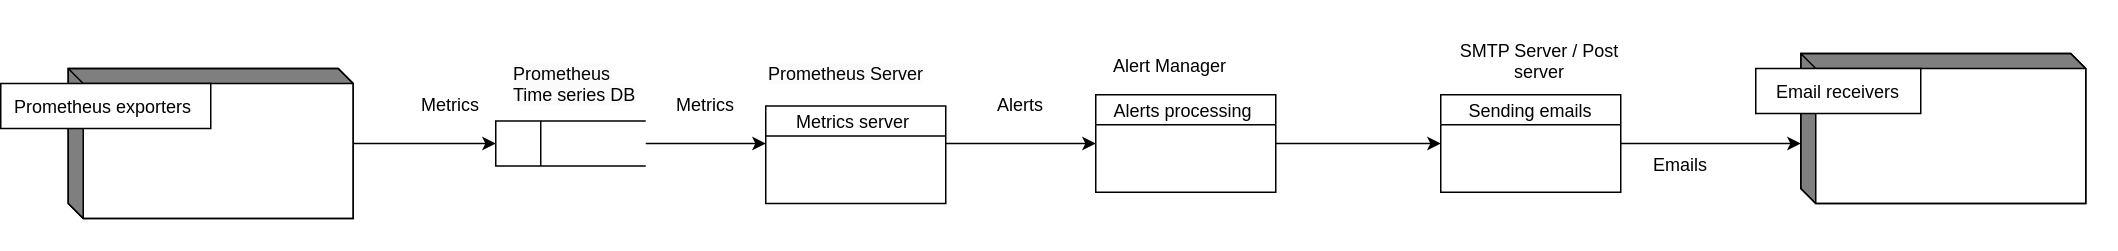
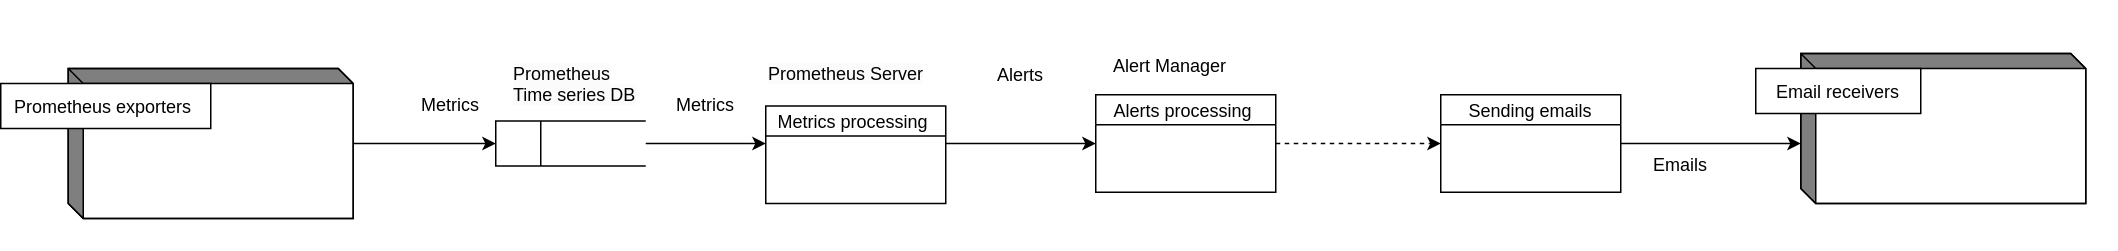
  <mxCell id="0" />
  <mxCell id="1" parent="0" />
  <mxCell id="2" value="" style="edgeStyle=orthogonalEdgeStyle;rounded=0;orthogonalLoop=1;jettySize=auto;html=1;entryX=0;entryY=0.5;entryDx=0;entryDy=0;" edge="1" parent="1" source="3" target="9"><mxGeometry relative="1" as="geometry"><mxPoint x="315" y="95" as="targetPoint" /></mxGeometry></mxCell>
  <mxCell id="3" value="" style="html=1;dashed=0;whiteSpace=wrap;shape=mxgraph.dfd.externalEntity" vertex="1" parent="1"><mxGeometry x="20" y="45" width="190" height="100" as="geometry" /></mxCell>
  <mxCell id="4" value="Prometheus exporters " style="autosize=1;part=1;resizable=0;strokeColor=inherit;fillColor=inherit;gradientColor=inherit;" vertex="1" parent="3"><mxGeometry width="140" height="30" relative="1" as="geometry"><mxPoint x="-45" y="10" as="offset" /></mxGeometry></mxCell>
  <mxCell id="5" value="Metrics" style="text;strokeColor=none;align=center;fillColor=none;html=1;verticalAlign=middle;whiteSpace=wrap;rounded=0;" vertex="1" parent="1"><mxGeometry x="245" y="55" width="60" height="30" as="geometry" /></mxCell>
  <mxCell id="6" value="" style="edgeStyle=orthogonalEdgeStyle;rounded=0;orthogonalLoop=1;jettySize=auto;html=1;entryX=0;entryY=0.5;entryDx=0;entryDy=0;" edge="1" parent="1"><mxGeometry relative="1" as="geometry"><mxPoint x="395" y="95" as="sourcePoint" /><mxPoint x="485" y="95" as="targetPoint" /></mxGeometry></mxCell>
  <mxCell id="7" value="Metrics" style="text;strokeColor=none;align=center;fillColor=none;html=1;verticalAlign=middle;whiteSpace=wrap;rounded=0;" vertex="1" parent="1"><mxGeometry x="415" y="55" width="60" height="30" as="geometry" /></mxCell>
  <mxCell id="8" value="" style="endArrow=classic;html=1;rounded=0;exitX=1;exitY=0.5;exitDx=0;exitDy=0;entryX=0;entryY=0.5;entryDx=0;entryDy=0;" edge="1" parent="1" target="14"><mxGeometry width="50" height="50" relative="1" as="geometry"><mxPoint x="575" y="95" as="sourcePoint" /><mxPoint x="685" y="125" as="targetPoint" /></mxGeometry></mxCell>
  <mxCell id="9" value="" style="html=1;dashed=0;whiteSpace=wrap;shape=mxgraph.dfd.dataStoreID;align=left;spacingLeft=3;points=[[0,0],[0.5,0],[1,0],[0,0.5],[1,0.5],[0,1],[0.5,1],[1,1]];" vertex="1" parent="1"><mxGeometry x="305" y="80" width="100" height="30" as="geometry" /></mxCell>
  <mxCell id="10" value="&lt;span style=&quot;color: rgb(0, 0, 0); font-family: Helvetica; font-size: 12px; font-style: normal; font-variant-ligatures: normal; font-variant-caps: normal; font-weight: 400; letter-spacing: normal; orphans: 2; text-align: center; text-indent: 0px; text-transform: none; widows: 2; word-spacing: 0px; -webkit-text-stroke-width: 0px; background-color: rgb(251, 251, 251); text-decoration-thickness: initial; text-decoration-style: initial; text-decoration-color: initial; float: none; display: inline !important;&quot;&gt;Prometheus&lt;/span&gt;&lt;br style=&quot;border-color: var(--border-color); color: rgb(0, 0, 0); font-family: Helvetica; font-size: 12px; font-style: normal; font-variant-ligatures: normal; font-variant-caps: normal; font-weight: 400; letter-spacing: normal; orphans: 2; text-align: center; text-indent: 0px; text-transform: none; widows: 2; word-spacing: 0px; -webkit-text-stroke-width: 0px; background-color: rgb(251, 251, 251); text-decoration-thickness: initial; text-decoration-style: initial; text-decoration-color: initial;&quot;&gt;&lt;span style=&quot;color: rgb(0, 0, 0); font-family: Helvetica; font-size: 12px; font-style: normal; font-variant-ligatures: normal; font-variant-caps: normal; font-weight: 400; letter-spacing: normal; orphans: 2; text-align: center; text-indent: 0px; text-transform: none; widows: 2; word-spacing: 0px; -webkit-text-stroke-width: 0px; background-color: rgb(251, 251, 251); text-decoration-thickness: initial; text-decoration-style: initial; text-decoration-color: initial; float: none; display: inline !important;&quot;&gt;Time series DB&lt;/span&gt;" style="text;whiteSpace=wrap;html=1;" vertex="1" parent="1"><mxGeometry x="315" y="35" width="120" height="50" as="geometry" /></mxCell>
- <mxCell id="11" value="Metrics server " style="swimlane;fontStyle=0;childLayout=stackLayout;horizontal=1;startSize=20;fillColor=#ffffff;horizontalStack=0;resizeParent=1;resizeParentMax=0;resizeLast=0;collapsible=0;marginBottom=0;swimlaneFillColor=#ffffff;" vertex="1" parent="1"><mxGeometry x="485" y="70" width="120" height="65" as="geometry" /></mxCell>
- <mxCell id="12" value="Alerts" style="text;strokeColor=none;align=center;fillColor=none;html=1;verticalAlign=middle;whiteSpace=wrap;rounded=0;" vertex="1" parent="1"><mxGeometry x="625" y="55" width="60" height="30" as="geometry" /></mxCell>
- <mxCell id="13" value="" style="edgeStyle=orthogonalEdgeStyle;rounded=0;orthogonalLoop=1;jettySize=auto;html=1;entryX=0;entryY=0.5;entryDx=0;entryDy=0;" edge="1" parent="1" source="14" target="18"><mxGeometry relative="1" as="geometry"><mxPoint x="925" y="95" as="targetPoint" /></mxGeometry></mxCell>
+ <mxCell id="11" value="Metrics processing " style="swimlane;fontStyle=0;childLayout=stackLayout;horizontal=1;startSize=20;fillColor=#ffffff;horizontalStack=0;resizeParent=1;resizeParentMax=0;resizeLast=0;collapsible=0;marginBottom=0;swimlaneFillColor=#ffffff;" vertex="1" parent="1"><mxGeometry x="485" y="70" width="120" height="65" as="geometry" /></mxCell>
+ <mxCell id="12" value="Alerts" style="text;strokeColor=none;align=center;fillColor=none;html=1;verticalAlign=middle;whiteSpace=wrap;rounded=0;" vertex="1" parent="1"><mxGeometry x="625" y="35" width="60" height="30" as="geometry" /></mxCell>
+ <mxCell id="13" value="" style="edgeStyle=orthogonalEdgeStyle;rounded=0;orthogonalLoop=1;jettySize=auto;html=1;entryX=0;entryY=0.5;entryDx=0;entryDy=0;dashed=1;" edge="1" parent="1" source="14" target="18"><mxGeometry relative="1" as="geometry"><mxPoint x="925" y="95" as="targetPoint" /></mxGeometry></mxCell>
  <mxCell id="14" value="Alerts processing " style="swimlane;fontStyle=0;childLayout=stackLayout;horizontal=1;startSize=20;fillColor=#ffffff;horizontalStack=0;resizeParent=1;resizeParentMax=0;resizeLast=0;collapsible=0;marginBottom=0;swimlaneFillColor=#ffffff;" vertex="1" parent="1"><mxGeometry x="705" y="62.5" width="120" height="65" as="geometry" /></mxCell>
  <mxCell id="15" value="&lt;span style=&quot;color: rgb(0, 0, 0); font-family: Helvetica; font-size: 12px; font-style: normal; font-variant-ligatures: normal; font-variant-caps: normal; font-weight: 400; letter-spacing: normal; orphans: 2; text-align: center; text-indent: 0px; text-transform: none; widows: 2; word-spacing: 0px; -webkit-text-stroke-width: 0px; background-color: rgb(251, 251, 251); text-decoration-thickness: initial; text-decoration-style: initial; text-decoration-color: initial; float: none; display: inline !important;&quot;&gt;Prometheus&amp;nbsp;&lt;/span&gt;&lt;span style=&quot;color: rgb(0, 0, 0); font-family: Helvetica; font-size: 12px; font-style: normal; font-variant-ligatures: normal; font-variant-caps: normal; font-weight: 400; letter-spacing: normal; orphans: 2; text-align: center; text-indent: 0px; text-transform: none; widows: 2; word-spacing: 0px; -webkit-text-stroke-width: 0px; background-color: rgb(251, 251, 251); text-decoration-thickness: initial; text-decoration-style: initial; text-decoration-color: initial; float: none; display: inline !important;&quot;&gt;Server&lt;/span&gt;" style="text;whiteSpace=wrap;html=1;" vertex="1" parent="1"><mxGeometry x="485" y="35" width="130" height="50" as="geometry" /></mxCell>
  <mxCell id="16" value="&lt;div style=&quot;text-align: center;&quot;&gt;&lt;span style=&quot;background-color: initial;&quot;&gt;Alert Manager&lt;/span&gt;&lt;/div&gt;" style="text;whiteSpace=wrap;html=1;" vertex="1" parent="1"><mxGeometry x="715" y="30" width="130" height="50" as="geometry" /></mxCell>
  <mxCell id="17" value="" style="edgeStyle=orthogonalEdgeStyle;rounded=0;orthogonalLoop=1;jettySize=auto;html=1;entryX=0;entryY=0.6;entryDx=0;entryDy=0;entryPerimeter=0;" edge="1" parent="1" source="18" target="21"><mxGeometry relative="1" as="geometry"><mxPoint x="1115" y="120" as="targetPoint" /></mxGeometry></mxCell>
  <mxCell id="18" value="Sending emails" style="swimlane;fontStyle=0;childLayout=stackLayout;horizontal=1;startSize=20;fillColor=#ffffff;horizontalStack=0;resizeParent=1;resizeParentMax=0;resizeLast=0;collapsible=0;marginBottom=0;swimlaneFillColor=#ffffff;" vertex="1" parent="1"><mxGeometry x="935" y="62.5" width="120" height="65" as="geometry" /></mxCell>
- <mxCell id="19" value="&lt;div style=&quot;text-align: center;&quot;&gt;&lt;span style=&quot;background-color: initial;&quot;&gt;SMTP Server / Post server&lt;/span&gt;&lt;/div&gt;" style="text;whiteSpace=wrap;html=1;" vertex="1" parent="1"><mxGeometry x="935" y="20" width="130" height="30" as="geometry" /></mxCell>
  <mxCell id="20" value="Emails" style="text;strokeColor=none;align=center;fillColor=none;html=1;verticalAlign=middle;whiteSpace=wrap;rounded=0;" vertex="1" parent="1"><mxGeometry x="1065" y="95" width="60" height="30" as="geometry" /></mxCell>
  <mxCell id="21" value="" style="html=1;dashed=0;whiteSpace=wrap;shape=mxgraph.dfd.externalEntity" vertex="1" parent="1"><mxGeometry x="1175" y="35" width="190" height="100" as="geometry" /></mxCell>
  <mxCell id="22" value="Email receivers" style="autosize=1;part=1;resizable=0;strokeColor=inherit;fillColor=inherit;gradientColor=inherit;" vertex="1" parent="21"><mxGeometry width="110" height="30" relative="1" as="geometry"><mxPoint x="-30" y="10" as="offset" /></mxGeometry></mxCell>
